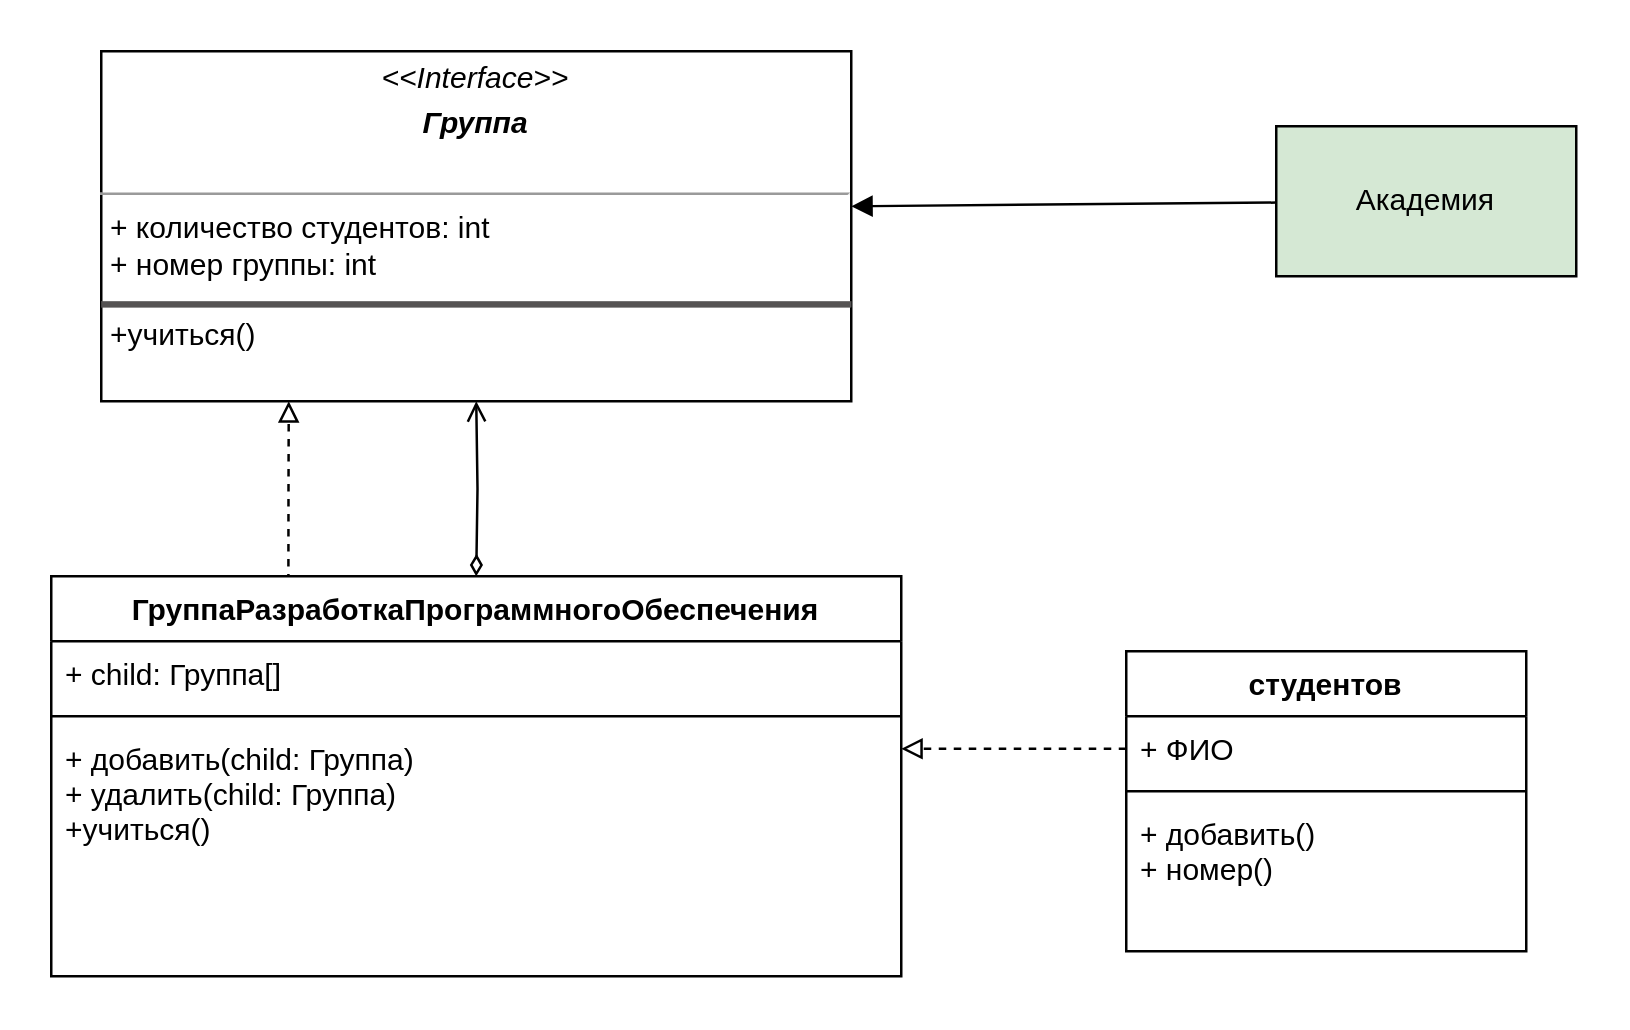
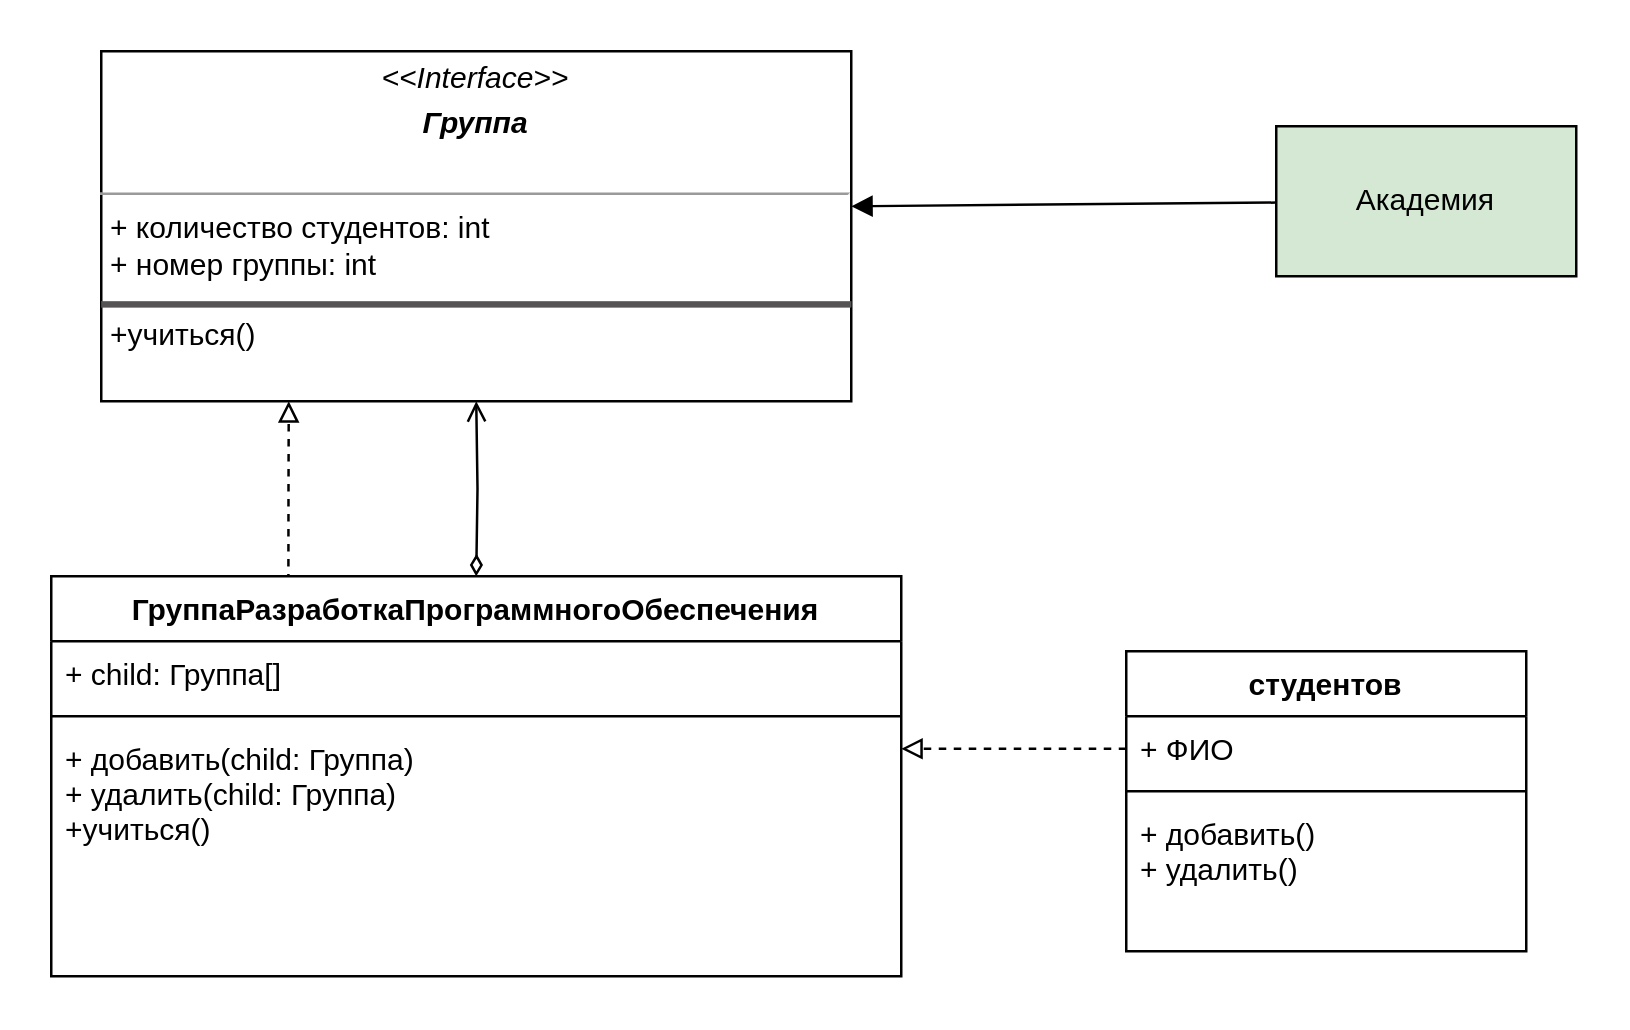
  <mxCell id="0" />
  <mxCell id="1" parent="0" />
  <mxCell id="2" value="Академия" style="rounded=0;whiteSpace=wrap;html=1;fillColor=#d5e8d4;" vertex="1" parent="1"><mxGeometry x="510" y="50" width="120" height="60" as="geometry" /></mxCell>
  <mxCell id="3" style="edgeStyle=orthogonalEdgeStyle;rounded=0;orthogonalLoop=1;jettySize=auto;html=1;exitX=0.279;exitY=0.013;exitDx=0;exitDy=0;startArrow=none;startFill=0;endArrow=block;endFill=0;exitPerimeter=0;entryX=0.25;entryY=1;entryDx=0;entryDy=0;dashed=1;" edge="1" parent="1" source="12" target="4"><mxGeometry relative="1" as="geometry"><mxPoint x="80" y="170" as="targetPoint" /></mxGeometry></mxCell>
  <mxCell id="4" value="&lt;p style=&quot;margin:0px;margin-top:4px;text-align:center;&quot;&gt;&lt;i&gt;&amp;lt;&amp;lt;Interface&amp;gt;&amp;gt;&lt;/i&gt;&lt;br&gt;&lt;/p&gt;&lt;p style=&quot;margin:0px;margin-top:4px;text-align:center;&quot;&gt;&lt;b&gt;&lt;i&gt;Группа&lt;/i&gt;&lt;/b&gt;&lt;/p&gt;&lt;p style=&quot;margin:0px;margin-left:4px;&quot;&gt;&lt;br&gt;&lt;/p&gt;&lt;hr size=&quot;1&quot;&gt;&lt;p style=&quot;margin:0px;margin-left:4px;&quot;&gt;+ количество студентов: int&lt;/p&gt;&lt;p style=&quot;margin:0px;margin-left:4px;&quot;&gt;+ номер группы: int&lt;/p&gt;&lt;p style=&quot;margin:0px;margin-left:4px;&quot;&gt;&lt;br&gt;&lt;/p&gt;&lt;p style=&quot;margin:0px;margin-left:4px;&quot;&gt;+учиться()&lt;/p&gt;" style="verticalAlign=top;align=left;overflow=fill;fontSize=12;fontFamily=Helvetica;html=1;" vertex="1" parent="1"><mxGeometry x="40" y="20" width="300" height="140" as="geometry" /></mxCell>
  <mxCell id="5" style="edgeStyle=orthogonalEdgeStyle;rounded=0;orthogonalLoop=1;jettySize=auto;html=1;exitX=0.5;exitY=0;exitDx=0;exitDy=0;entryX=0.5;entryY=1;entryDx=0;entryDy=0;endArrow=open;endFill=0;startArrow=diamondThin;startFill=0;" edge="1" parent="1" target="4"><mxGeometry relative="1" as="geometry"><mxPoint x="190" y="230" as="sourcePoint" /></mxGeometry></mxCell>
  <mxCell id="6" value="" style="html=1;verticalAlign=bottom;labelBackgroundColor=none;endArrow=block;endFill=1;rounded=0;entryX=1;entryY=0.443;entryDx=0;entryDy=0;entryPerimeter=0;" edge="1" parent="1" source="2" target="4"><mxGeometry width="160" relative="1" as="geometry"><mxPoint x="330" y="240" as="sourcePoint" /><mxPoint x="490" y="240" as="targetPoint" /></mxGeometry></mxCell>
  <mxCell id="7" value="студентов" style="swimlane;fontStyle=1;align=center;verticalAlign=top;childLayout=stackLayout;horizontal=1;startSize=26;horizontalStack=0;resizeParent=1;resizeParentMax=0;resizeLast=0;collapsible=1;marginBottom=0;" vertex="1" parent="1"><mxGeometry x="450" y="260" width="160" height="120" as="geometry" /></mxCell>
  <mxCell id="8" value="+ ФИО" style="text;strokeColor=none;fillColor=none;align=left;verticalAlign=top;spacingLeft=4;spacingRight=4;overflow=hidden;rotatable=0;points=[[0,0.5],[1,0.5]];portConstraint=eastwest;" vertex="1" parent="7"><mxGeometry y="26" width="160" height="26" as="geometry" /></mxCell>
  <mxCell id="9" value="" style="line;strokeWidth=1;fillColor=none;align=left;verticalAlign=middle;spacingTop=-1;spacingLeft=3;spacingRight=3;rotatable=0;labelPosition=right;points=[];portConstraint=eastwest;strokeColor=inherit;" vertex="1" parent="7"><mxGeometry y="52" width="160" height="8" as="geometry" /></mxCell>
- <mxCell id="10" value="+ добавить()&#10;+ номер()" style="text;strokeColor=none;fillColor=none;align=left;verticalAlign=top;spacingLeft=4;spacingRight=4;overflow=hidden;rotatable=0;points=[[0,0.5],[1,0.5]];portConstraint=eastwest;" vertex="1" parent="7"><mxGeometry y="60" width="160" height="60" as="geometry" /></mxCell>
+ <mxCell id="10" value="+ добавить()&#10;+ удалить()" style="text;strokeColor=none;fillColor=none;align=left;verticalAlign=top;spacingLeft=4;spacingRight=4;overflow=hidden;rotatable=0;points=[[0,0.5],[1,0.5]];portConstraint=eastwest;" vertex="1" parent="7"><mxGeometry y="60" width="160" height="60" as="geometry" /></mxCell>
  <mxCell id="11" value="" style="html=1;points=[];perimeter=orthogonalPerimeter;fillColor=strokeColor;direction=south;strokeWidth=0;strokeColor=#555353;" vertex="1" parent="1"><mxGeometry x="40" y="120" width="300" height="2.5" as="geometry" /></mxCell>
  <mxCell id="12" value="ГруппаРазработкаПрограммногоОбеспечения" style="swimlane;fontStyle=1;align=center;verticalAlign=top;childLayout=stackLayout;horizontal=1;startSize=26;horizontalStack=0;resizeParent=1;resizeParentMax=0;resizeLast=0;collapsible=1;marginBottom=0;" vertex="1" parent="1"><mxGeometry x="20" y="230" width="340" height="160" as="geometry" /></mxCell>
  <mxCell id="13" value="+ child: Группа[]" style="text;strokeColor=none;fillColor=none;align=left;verticalAlign=top;spacingLeft=4;spacingRight=4;overflow=hidden;rotatable=0;points=[[0,0.5],[1,0.5]];portConstraint=eastwest;" vertex="1" parent="12"><mxGeometry y="26" width="340" height="26" as="geometry" /></mxCell>
  <mxCell id="14" value="" style="line;strokeWidth=1;fillColor=none;align=left;verticalAlign=middle;spacingTop=-1;spacingLeft=3;spacingRight=3;rotatable=0;labelPosition=right;points=[];portConstraint=eastwest;strokeColor=inherit;" vertex="1" parent="12"><mxGeometry y="52" width="340" height="8" as="geometry" /></mxCell>
  <mxCell id="15" value="+ добавить(child: Группа)&#10;+ удалить(child: Группа)&#10;+учиться()" style="text;strokeColor=none;fillColor=none;align=left;verticalAlign=top;spacingLeft=4;spacingRight=4;overflow=hidden;rotatable=0;points=[[0,0.5],[1,0.5]];portConstraint=eastwest;" vertex="1" parent="12"><mxGeometry y="60" width="340" height="100" as="geometry" /></mxCell>
  <mxCell id="16" style="edgeStyle=orthogonalEdgeStyle;rounded=0;orthogonalLoop=1;jettySize=auto;html=1;exitX=0;exitY=0.5;exitDx=0;exitDy=0;entryX=1;entryY=0.09;entryDx=0;entryDy=0;entryPerimeter=0;dashed=1;startArrow=none;startFill=0;endArrow=block;endFill=0;" edge="1" parent="1" source="8" target="15"><mxGeometry relative="1" as="geometry" /></mxCell>
